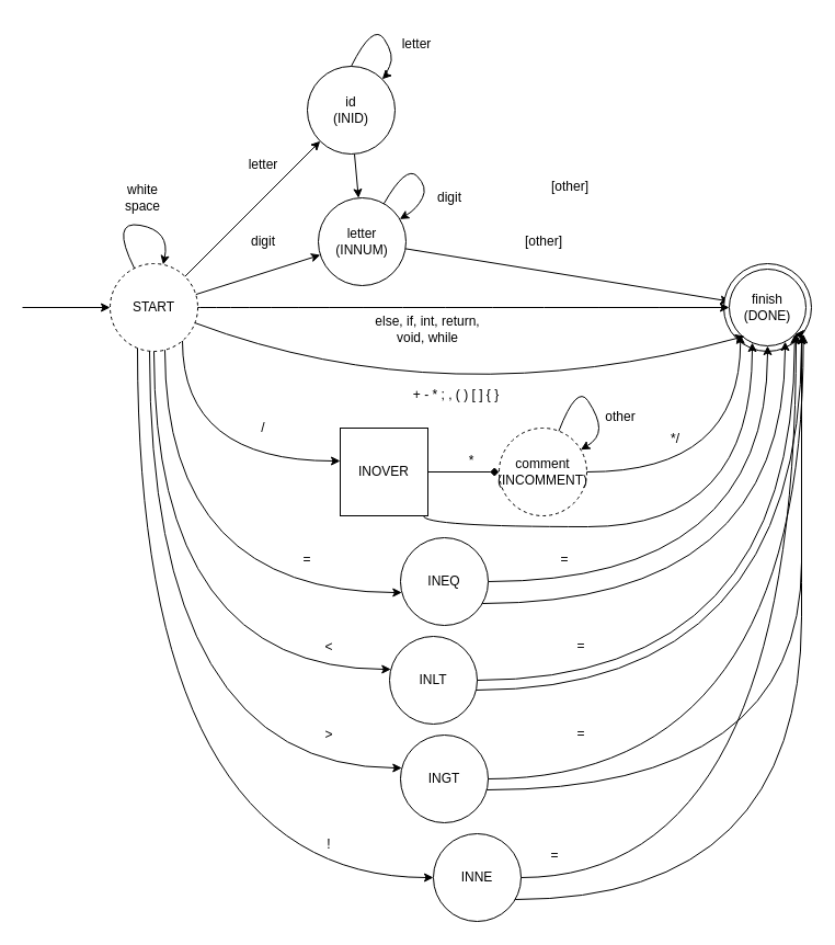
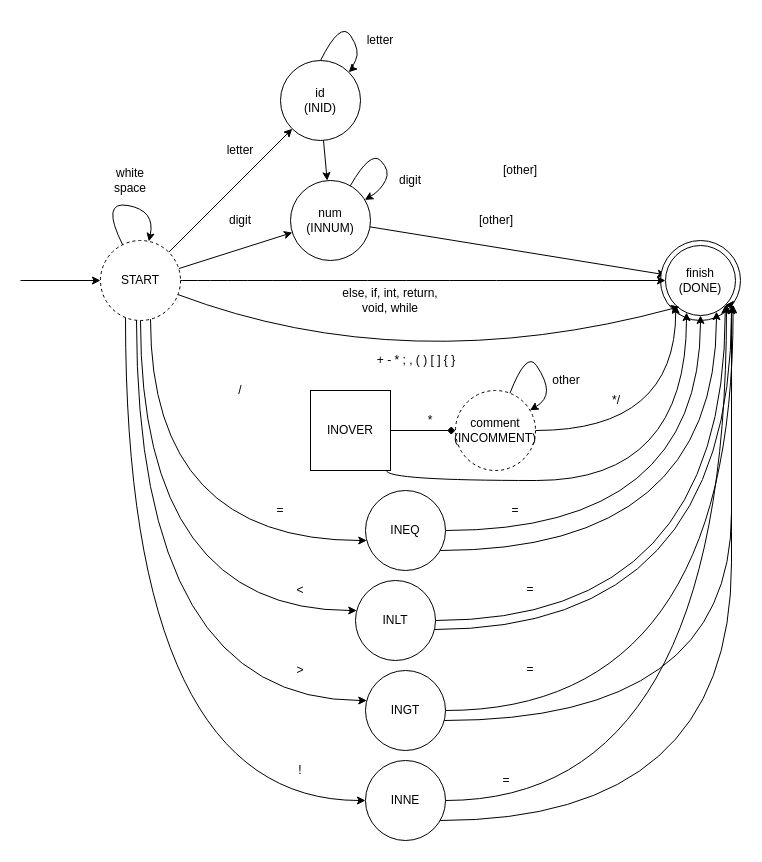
  <mxCell id="0" />
  <mxCell id="1" parent="0" />
  <mxCell id="2" style="rounded=0;orthogonalLoop=1;jettySize=auto;html=1;" parent="1" source="6" target="9" edge="1"><mxGeometry relative="1" as="geometry" /></mxCell>
  <mxCell id="3" style="rounded=0;orthogonalLoop=1;jettySize=auto;html=1;shadow=0;strokeColor=none;" parent="1" source="6" target="14" edge="1"><mxGeometry relative="1" as="geometry" /></mxCell>
  <mxCell id="4" style="edgeStyle=none;rounded=0;orthogonalLoop=1;jettySize=auto;html=1;shadow=0;" parent="1" source="6" target="14" edge="1"><mxGeometry relative="1" as="geometry" /></mxCell>
- <mxCell id="5" style="edgeStyle=orthogonalEdgeStyle;rounded=0;orthogonalLoop=1;jettySize=auto;html=1;curved=1;" parent="1" source="6" target="31" edge="1"><mxGeometry relative="1" as="geometry"><Array as="points"><mxPoint x="166" y="420" /></Array></mxGeometry></mxCell>
  <mxCell id="6" value="START" style="ellipse;whiteSpace=wrap;html=1;aspect=fixed;dashed=1;" parent="1" vertex="1"><mxGeometry x="100" y="240" width="80" height="80" as="geometry" /></mxCell>
  <mxCell id="7" value="" style="endArrow=classic;html=1;" parent="1" target="6" edge="1"><mxGeometry width="50" height="50" relative="1" as="geometry"><mxPoint x="20" y="280" as="sourcePoint" /><mxPoint x="410" y="340" as="targetPoint" /></mxGeometry></mxCell>
  <mxCell id="8" style="edgeStyle=none;rounded=0;orthogonalLoop=1;jettySize=auto;html=1;shadow=0;" parent="1" source="9" target="14" edge="1"><mxGeometry relative="1" as="geometry" /></mxCell>
  <mxCell id="9" value="id&lt;br&gt;(INID)" style="ellipse;whiteSpace=wrap;html=1;aspect=fixed;" parent="1" vertex="1"><mxGeometry x="280" y="60" width="80" height="80" as="geometry" /></mxCell>
  <mxCell id="10" value="letter" style="text;html=1;strokeColor=none;fillColor=none;align=center;verticalAlign=middle;whiteSpace=wrap;rounded=0;" parent="1" vertex="1"><mxGeometry x="220" y="140" width="40" height="20" as="geometry" /></mxCell>
  <mxCell id="11" value="" style="curved=1;endArrow=classic;html=1;shadow=0;exitX=0.5;exitY=0;exitDx=0;exitDy=0;" parent="1" source="9" target="9" edge="1"><mxGeometry width="50" height="50" relative="1" as="geometry"><mxPoint x="420" y="180" as="sourcePoint" /><mxPoint x="470" y="130" as="targetPoint" /><Array as="points"><mxPoint x="340" y="20" /><mxPoint x="360" y="50" /><mxPoint x="350" y="70" /></Array></mxGeometry></mxCell>
  <mxCell id="12" value="letter" style="text;html=1;strokeColor=none;fillColor=none;align=center;verticalAlign=middle;whiteSpace=wrap;rounded=0;" parent="1" vertex="1"><mxGeometry x="360" y="30" width="40" height="20" as="geometry" /></mxCell>
  <mxCell id="13" style="edgeStyle=none;rounded=0;orthogonalLoop=1;jettySize=auto;html=1;shadow=0;" parent="1" source="14" target="21" edge="1"><mxGeometry relative="1" as="geometry" /></mxCell>
- <mxCell id="14" value="letter&lt;br&gt;(INNUM)" style="ellipse;whiteSpace=wrap;html=1;aspect=fixed;" parent="1" vertex="1"><mxGeometry x="290" y="180" width="80" height="80" as="geometry" /></mxCell>
+ <mxCell id="14" value="num&lt;br&gt;(INNUM)" style="ellipse;whiteSpace=wrap;html=1;aspect=fixed;" parent="1" vertex="1"><mxGeometry x="290" y="180" width="80" height="80" as="geometry" /></mxCell>
  <mxCell id="15" value="digit" style="text;html=1;strokeColor=none;fillColor=none;align=center;verticalAlign=middle;whiteSpace=wrap;rounded=0;" parent="1" vertex="1"><mxGeometry x="220" y="210" width="40" height="20" as="geometry" /></mxCell>
  <mxCell id="16" value="" style="curved=1;endArrow=classic;html=1;shadow=0;" parent="1" source="14" target="14" edge="1"><mxGeometry width="50" height="50" relative="1" as="geometry"><mxPoint x="350" y="180" as="sourcePoint" /><mxPoint x="378.284" y="191.716" as="targetPoint" /><Array as="points"><mxPoint x="370" y="150" /><mxPoint x="390" y="170" /><mxPoint x="380" y="190" /></Array></mxGeometry></mxCell>
  <mxCell id="17" value="digit" style="text;html=1;strokeColor=none;fillColor=none;align=center;verticalAlign=middle;whiteSpace=wrap;rounded=0;" parent="1" vertex="1"><mxGeometry x="390" y="170" width="40" height="20" as="geometry" /></mxCell>
  <mxCell id="18" value="else, if, int, return, void, while" style="text;html=1;strokeColor=none;fillColor=none;align=center;verticalAlign=middle;whiteSpace=wrap;rounded=0;" parent="1" vertex="1"><mxGeometry x="335" y="290" width="110" height="20" as="geometry" /></mxCell>
  <mxCell id="19" value="" style="group" parent="1" vertex="1" connectable="0"><mxGeometry x="660" y="240" width="80" height="80" as="geometry" /></mxCell>
  <mxCell id="20" value="finish" style="ellipse;whiteSpace=wrap;html=1;aspect=fixed;" parent="19" vertex="1"><mxGeometry width="80" height="80" as="geometry" /></mxCell>
  <mxCell id="21" value="finish&lt;br&gt;(DONE)" style="ellipse;whiteSpace=wrap;html=1;aspect=fixed;" parent="19" vertex="1"><mxGeometry x="5" y="5" width="70" height="70" as="geometry" /></mxCell>
  <mxCell id="22" value="+ - * ; , ( ) [ ] { }" style="text;html=1;strokeColor=none;fillColor=none;align=center;verticalAlign=middle;whiteSpace=wrap;rounded=0;" parent="1" vertex="1"><mxGeometry x="356" y="350" width="120" height="20" as="geometry" /></mxCell>
  <mxCell id="23" value="white space" style="text;html=1;strokeColor=none;fillColor=none;align=center;verticalAlign=middle;whiteSpace=wrap;rounded=0;" parent="1" vertex="1"><mxGeometry x="110" y="170" width="40" height="20" as="geometry" /></mxCell>
  <mxCell id="24" value="" style="curved=1;endArrow=classic;html=1;shadow=0;" parent="1" source="6" target="6" edge="1"><mxGeometry width="50" height="50" relative="1" as="geometry"><mxPoint x="390" y="380" as="sourcePoint" /><mxPoint x="440" y="330" as="targetPoint" /><Array as="points"><mxPoint x="100" y="200" /><mxPoint x="155" y="210" /></Array></mxGeometry></mxCell>
  <mxCell id="25" value="[other]" style="text;html=1;strokeColor=none;fillColor=none;align=center;verticalAlign=middle;whiteSpace=wrap;rounded=0;" parent="1" vertex="1"><mxGeometry x="500" y="160" width="40" height="20" as="geometry" /></mxCell>
  <mxCell id="26" style="edgeStyle=none;rounded=0;orthogonalLoop=1;jettySize=auto;html=1;exitX=0.5;exitY=0;exitDx=0;exitDy=0;shadow=0;" parent="1" source="25" target="25" edge="1"><mxGeometry relative="1" as="geometry" /></mxCell>
  <mxCell id="27" value="[other]" style="text;html=1;strokeColor=none;fillColor=none;align=center;verticalAlign=middle;whiteSpace=wrap;rounded=0;" parent="1" vertex="1"><mxGeometry x="476" y="210" width="40" height="20" as="geometry" /></mxCell>
  <mxCell id="28" value="" style="curved=1;endArrow=classic;html=1;shadow=0;" parent="1" source="6" target="21" edge="1"><mxGeometry width="50" height="50" relative="1" as="geometry"><mxPoint x="380" y="340" as="sourcePoint" /><mxPoint x="430" y="290" as="targetPoint" /><Array as="points" /></mxGeometry></mxCell>
  <mxCell id="29" style="rounded=0;orthogonalLoop=1;jettySize=auto;html=1;endArrow=diamond;" parent="1" source="31" target="49" edge="1"><mxGeometry relative="1" as="geometry" /></mxCell>
  <mxCell id="30" style="edgeStyle=orthogonalEdgeStyle;rounded=0;orthogonalLoop=1;jettySize=auto;html=1;curved=1;" parent="1" source="31" target="21" edge="1"><mxGeometry relative="1" as="geometry"><Array as="points"><mxPoint x="386" y="480" /><mxPoint x="686" y="480" /></Array></mxGeometry></mxCell>
  <mxCell id="31" value="INOVER" style="whiteSpace=wrap;html=1;aspect=fixed;rounded=0;" parent="1" vertex="1"><mxGeometry x="310" y="390" width="80" height="80" as="geometry" /></mxCell>
  <mxCell id="32" value="/" style="text;html=1;strokeColor=none;fillColor=none;align=center;verticalAlign=middle;whiteSpace=wrap;rounded=0;" parent="1" vertex="1"><mxGeometry x="220" y="380" width="40" height="20" as="geometry" /></mxCell>
  <mxCell id="33" style="edgeStyle=orthogonalEdgeStyle;curved=1;rounded=0;orthogonalLoop=1;jettySize=auto;html=1;" parent="1" source="35" target="21" edge="1"><mxGeometry relative="1" as="geometry" /></mxCell>
  <mxCell id="34" style="edgeStyle=orthogonalEdgeStyle;curved=1;rounded=0;orthogonalLoop=1;jettySize=auto;html=1;" parent="1" source="35" target="21" edge="1"><mxGeometry relative="1" as="geometry"><mxPoint x="716" y="330" as="targetPoint" /><Array as="points"><mxPoint x="716" y="550" /></Array></mxGeometry></mxCell>
  <mxCell id="35" value="INEQ" style="ellipse;whiteSpace=wrap;html=1;aspect=fixed;" parent="1" vertex="1"><mxGeometry x="365" y="490" width="80" height="80" as="geometry" /></mxCell>
  <mxCell id="36" style="edgeStyle=orthogonalEdgeStyle;rounded=0;orthogonalLoop=1;jettySize=auto;html=1;curved=1;" parent="1" source="6" target="35" edge="1"><mxGeometry relative="1" as="geometry"><mxPoint x="124.73" y="350.001" as="sourcePoint" /><mxPoint x="320" y="513.34" as="targetPoint" /><Array as="points"><mxPoint x="150" y="540" /></Array></mxGeometry></mxCell>
  <mxCell id="37" value="=" style="text;html=1;strokeColor=none;fillColor=none;align=center;verticalAlign=middle;whiteSpace=wrap;rounded=0;" parent="1" vertex="1"><mxGeometry x="260" y="500" width="40" height="20" as="geometry" /></mxCell>
  <mxCell id="38" value="INLT" style="ellipse;whiteSpace=wrap;html=1;aspect=fixed;" parent="1" vertex="1"><mxGeometry x="355" y="580" width="80" height="80" as="geometry" /></mxCell>
  <mxCell id="39" style="edgeStyle=orthogonalEdgeStyle;rounded=0;orthogonalLoop=1;jettySize=auto;html=1;curved=1;exitX=0.5;exitY=1;exitDx=0;exitDy=0;" parent="1" source="6" target="38" edge="1"><mxGeometry relative="1" as="geometry"><mxPoint x="125" y="420.001" as="sourcePoint" /><mxPoint x="320" y="616.26" as="targetPoint" /><Array as="points"><mxPoint x="140" y="610" /></Array></mxGeometry></mxCell>
  <mxCell id="40" value="&amp;lt;" style="text;html=1;strokeColor=none;fillColor=none;align=center;verticalAlign=middle;whiteSpace=wrap;rounded=0;" parent="1" vertex="1"><mxGeometry x="280" y="580" width="40" height="20" as="geometry" /></mxCell>
  <mxCell id="41" value="INGT" style="ellipse;whiteSpace=wrap;html=1;aspect=fixed;" parent="1" vertex="1"><mxGeometry x="365" y="670" width="80" height="80" as="geometry" /></mxCell>
  <mxCell id="42" style="edgeStyle=orthogonalEdgeStyle;rounded=0;orthogonalLoop=1;jettySize=auto;html=1;curved=1;" parent="1" source="6" target="41" edge="1"><mxGeometry relative="1" as="geometry"><mxPoint x="125" y="530.001" as="sourcePoint" /><mxPoint x="320" y="726.26" as="targetPoint" /><Array as="points"><mxPoint x="136" y="700" /></Array></mxGeometry></mxCell>
  <mxCell id="43" value="&amp;gt;" style="text;html=1;strokeColor=none;fillColor=none;align=center;verticalAlign=middle;whiteSpace=wrap;rounded=0;" parent="1" vertex="1"><mxGeometry x="280" y="660" width="40" height="20" as="geometry" /></mxCell>
- <mxCell id="44" value="INNE" style="ellipse;whiteSpace=wrap;html=1;aspect=fixed;" parent="1" vertex="1"><mxGeometry x="395" y="760" width="80" height="80" as="geometry" /></mxCell>
+ <mxCell id="44" value="INNE" style="ellipse;whiteSpace=wrap;html=1;aspect=fixed;" parent="1" vertex="1"><mxGeometry x="365" y="760" width="80" height="80" as="geometry" /></mxCell>
  <mxCell id="45" style="edgeStyle=orthogonalEdgeStyle;rounded=0;orthogonalLoop=1;jettySize=auto;html=1;curved=1;" parent="1" source="6" target="44" edge="1"><mxGeometry relative="1" as="geometry"><mxPoint x="125" y="630.001" as="sourcePoint" /><mxPoint x="320" y="826.26" as="targetPoint" /><Array as="points"><mxPoint x="125" y="800" /></Array></mxGeometry></mxCell>
  <mxCell id="46" value="!" style="text;html=1;strokeColor=none;fillColor=none;align=center;verticalAlign=middle;whiteSpace=wrap;rounded=0;" parent="1" vertex="1"><mxGeometry x="280" y="760" width="40" height="20" as="geometry" /></mxCell>
  <mxCell id="47" value="" style="curved=1;endArrow=classic;html=1;shadow=0;" parent="1" source="6" edge="1"><mxGeometry width="50" height="50" relative="1" as="geometry"><mxPoint x="178.284" y="318.284" as="sourcePoint" /><mxPoint x="678.973" y="306.196" as="targetPoint" /><Array as="points"><mxPoint x="406" y="380" /></Array></mxGeometry></mxCell>
  <mxCell id="48" style="edgeStyle=orthogonalEdgeStyle;curved=1;rounded=0;orthogonalLoop=1;jettySize=auto;html=1;entryX=0;entryY=1;entryDx=0;entryDy=0;" parent="1" source="49" target="21" edge="1"><mxGeometry relative="1" as="geometry" /></mxCell>
  <mxCell id="49" value="comment&lt;br&gt;(INCOMMENT)" style="ellipse;whiteSpace=wrap;html=1;aspect=fixed;dashed=1;" parent="1" vertex="1"><mxGeometry x="455" y="390" width="80" height="80" as="geometry" /></mxCell>
  <mxCell id="50" value="" style="curved=1;endArrow=classic;html=1;shadow=0;" parent="1" source="49" target="49" edge="1"><mxGeometry width="50" height="50" relative="1" as="geometry"><mxPoint x="501.607" y="379.271" as="sourcePoint" /><mxPoint x="515.456" y="403.424" as="targetPoint" /><Array as="points"><mxPoint x="526" y="350" /><mxPoint x="546" y="380" /><mxPoint x="546" y="400" /></Array></mxGeometry></mxCell>
  <mxCell id="51" value="other" style="text;html=1;strokeColor=none;fillColor=none;align=center;verticalAlign=middle;whiteSpace=wrap;rounded=0;" parent="1" vertex="1"><mxGeometry x="546" y="370" width="40" height="20" as="geometry" /></mxCell>
  <mxCell id="52" value="*" style="text;html=1;strokeColor=none;fillColor=none;align=center;verticalAlign=middle;whiteSpace=wrap;rounded=0;" parent="1" vertex="1"><mxGeometry x="410" y="410" width="40" height="20" as="geometry" /></mxCell>
  <mxCell id="53" value="=" style="text;html=1;strokeColor=none;fillColor=none;align=center;verticalAlign=middle;whiteSpace=wrap;rounded=0;" parent="1" vertex="1"><mxGeometry x="495" y="500" width="40" height="20" as="geometry" /></mxCell>
  <mxCell id="54" style="edgeStyle=orthogonalEdgeStyle;curved=1;rounded=0;orthogonalLoop=1;jettySize=auto;html=1;entryX=1;entryY=1;entryDx=0;entryDy=0;" parent="1" source="38" target="21" edge="1"><mxGeometry relative="1" as="geometry"><mxPoint x="460.36" y="608.87" as="sourcePoint" /><mxPoint x="715.36" y="393.87" as="targetPoint" /></mxGeometry></mxCell>
  <mxCell id="55" style="edgeStyle=orthogonalEdgeStyle;curved=1;rounded=0;orthogonalLoop=1;jettySize=auto;html=1;" parent="1" source="38" target="20" edge="1"><mxGeometry relative="1" as="geometry"><mxPoint x="731.36" y="389.999" as="targetPoint" /><mxPoint x="455.001" y="628.87" as="sourcePoint" /><Array as="points"><mxPoint x="731" y="629" /></Array></mxGeometry></mxCell>
  <mxCell id="56" value="=" style="text;html=1;strokeColor=none;fillColor=none;align=center;verticalAlign=middle;whiteSpace=wrap;rounded=0;" parent="1" vertex="1"><mxGeometry x="510.36" y="578.87" width="40" height="20" as="geometry" /></mxCell>
  <mxCell id="57" style="edgeStyle=orthogonalEdgeStyle;curved=1;rounded=0;orthogonalLoop=1;jettySize=auto;html=1;entryX=0.966;entryY=0.847;entryDx=0;entryDy=0;entryPerimeter=0;" parent="1" source="41" target="21" edge="1"><mxGeometry relative="1" as="geometry"><mxPoint x="460.36" y="689.44" as="sourcePoint" /><mxPoint x="715.36" y="474.44" as="targetPoint" /></mxGeometry></mxCell>
  <mxCell id="58" style="edgeStyle=orthogonalEdgeStyle;curved=1;rounded=0;orthogonalLoop=1;jettySize=auto;html=1;entryX=1;entryY=1;entryDx=0;entryDy=0;" parent="1" source="41" target="21" edge="1"><mxGeometry relative="1" as="geometry"><mxPoint x="731.36" y="470.569" as="targetPoint" /><mxPoint x="455.001" y="709.44" as="sourcePoint" /><Array as="points"><mxPoint x="731" y="720" /><mxPoint x="731" y="305" /></Array></mxGeometry></mxCell>
  <mxCell id="59" value="=" style="text;html=1;strokeColor=none;fillColor=none;align=center;verticalAlign=middle;whiteSpace=wrap;rounded=0;" parent="1" vertex="1"><mxGeometry x="510.36" y="659.44" width="40" height="20" as="geometry" /></mxCell>
  <mxCell id="60" style="edgeStyle=orthogonalEdgeStyle;curved=1;rounded=0;orthogonalLoop=1;jettySize=auto;html=1;" parent="1" source="44" target="21" edge="1"><mxGeometry relative="1" as="geometry"><mxPoint x="460.36" y="769.44" as="sourcePoint" /><mxPoint x="715.36" y="554.44" as="targetPoint" /><Array as="points"><mxPoint x="726" y="800" /></Array></mxGeometry></mxCell>
  <mxCell id="61" style="edgeStyle=orthogonalEdgeStyle;curved=1;rounded=0;orthogonalLoop=1;jettySize=auto;html=1;entryX=1;entryY=1;entryDx=0;entryDy=0;" parent="1" source="44" target="21" edge="1"><mxGeometry relative="1" as="geometry"><mxPoint x="731.36" y="550.569" as="targetPoint" /><mxPoint x="455.001" y="789.44" as="sourcePoint" /><Array as="points"><mxPoint x="731" y="820" /><mxPoint x="731" y="305" /></Array></mxGeometry></mxCell>
  <mxCell id="62" value="=" style="text;html=1;strokeColor=none;fillColor=none;align=center;verticalAlign=middle;whiteSpace=wrap;rounded=0;" parent="1" vertex="1"><mxGeometry x="486" y="770" width="40" height="20" as="geometry" /></mxCell>
  <mxCell id="63" value="*/" style="text;html=1;strokeColor=none;fillColor=none;align=center;verticalAlign=middle;whiteSpace=wrap;rounded=0;" parent="1" vertex="1"><mxGeometry x="596" y="390" width="40" height="20" as="geometry" /></mxCell>
